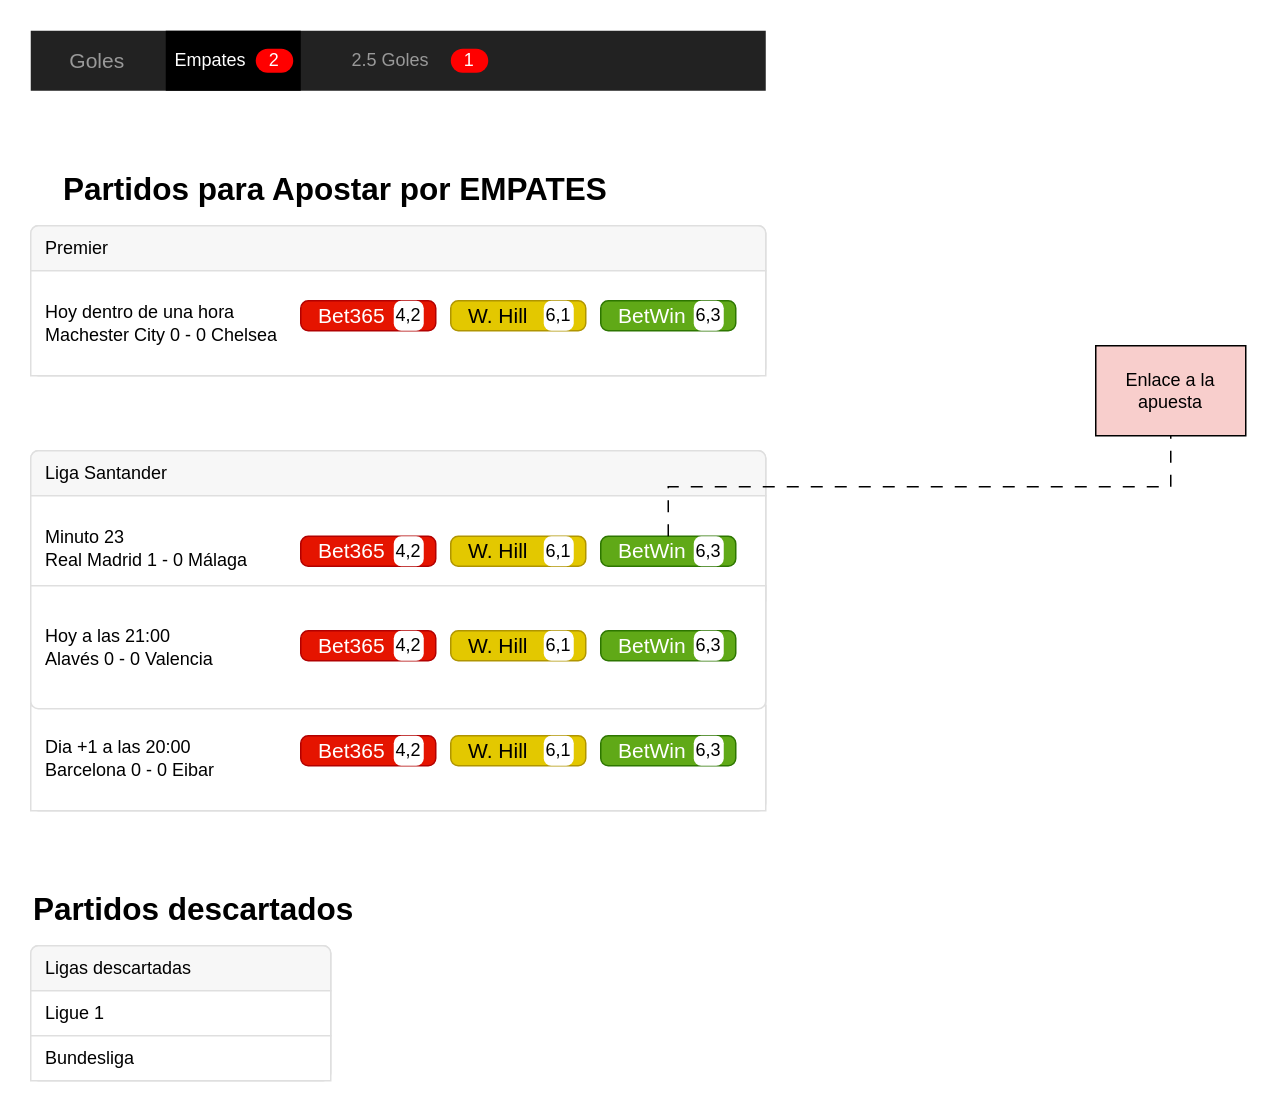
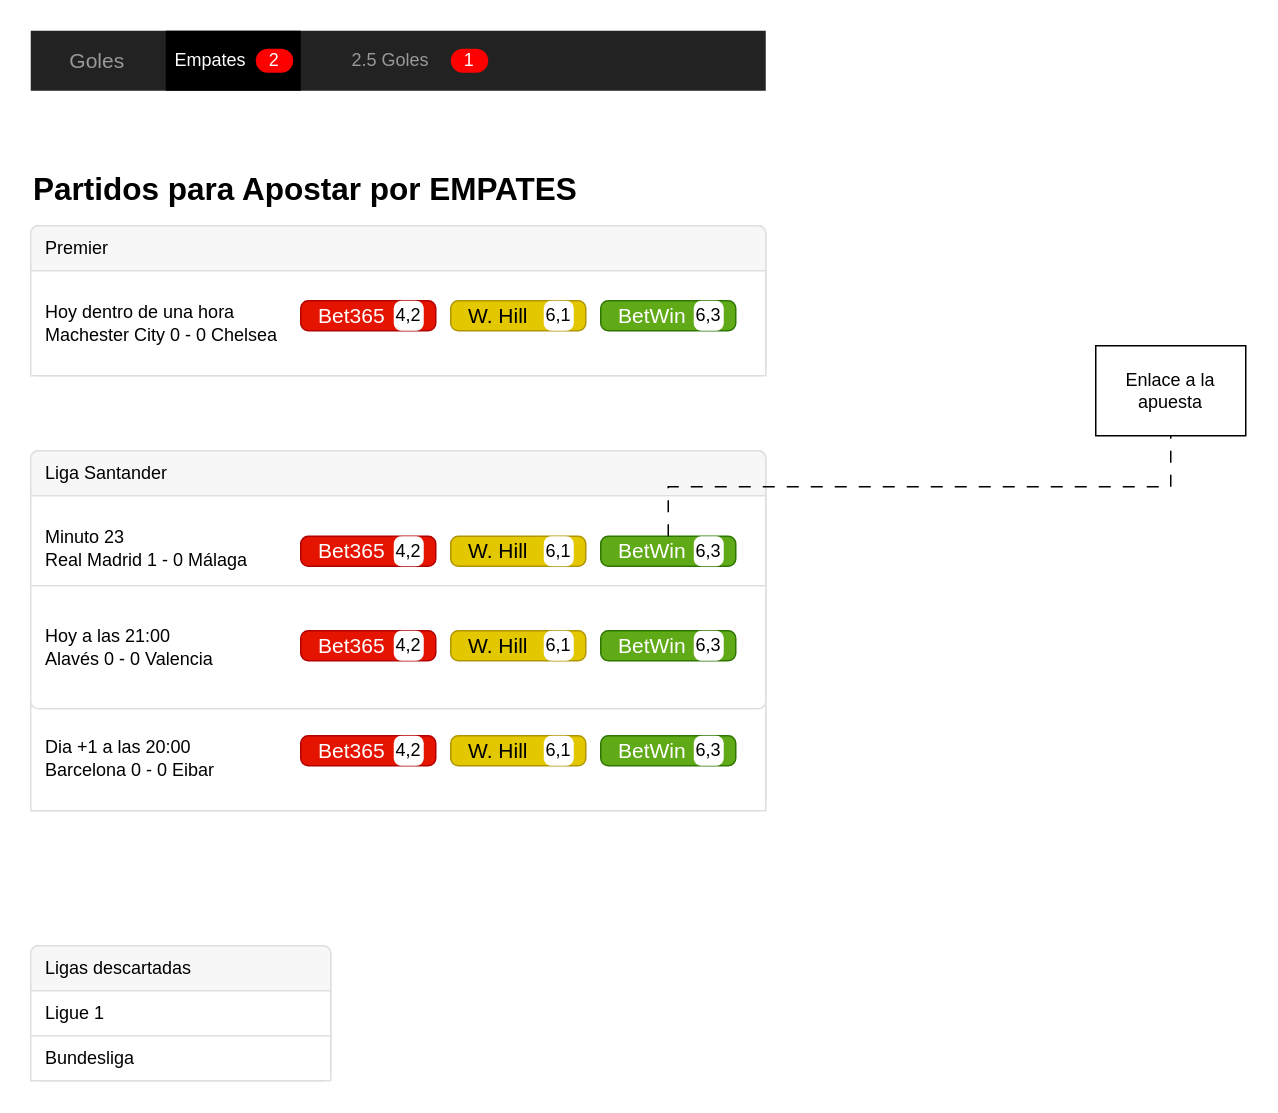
  <mxCell id="0" style=";html=1;" />
  <mxCell id="1" style=";html=1;" parent="0" />
  <mxCell id="2" value="" style="html=1;shadow=0;dashed=0;shape=mxgraph.bootstrap.rect;fillColor=#222222;strokeColor=none;whiteSpace=wrap;rounded=0;fontSize=12;fontColor=#000000;align=center;" parent="1" vertex="1"><mxGeometry x="20" y="20" width="490" height="40" as="geometry" /></mxCell>
  <mxCell id="3" value="Goles" style="html=1;shadow=0;dashed=0;fillColor=none;strokeColor=none;shape=mxgraph.bootstrap.rect;fontColor=#999999;fontSize=14;whiteSpace=wrap;" parent="2" vertex="1"><mxGeometry x="20" width="49" height="40" as="geometry" /></mxCell>
  <mxCell id="4" value="Empates" style="html=1;shadow=0;dashed=0;shape=mxgraph.bootstrap.rect;fillColor=#000000;strokeColor=none;fontColor=#ffffff;spacingRight=30;whiteSpace=wrap;" parent="2" vertex="1"><mxGeometry x="90" width="90" height="40" as="geometry" /></mxCell>
  <mxCell id="5" value="2" style="html=1;shadow=0;dashed=0;shape=mxgraph.bootstrap.rrect;rSize=8;fillColor=#ff0000;strokeColor=none;fontColor=#ffffff;whiteSpace=wrap;" parent="4" vertex="1"><mxGeometry x="1" y="0.5" width="25" height="16" relative="1" as="geometry"><mxPoint x="-30" y="-8" as="offset" /></mxGeometry></mxCell>
  <mxCell id="6" value="2.5 Goles" style="html=1;shadow=0;dashed=0;fillColor=none;strokeColor=none;shape=mxgraph.bootstrap.rect;fontColor=#999999;spacingRight=30;whiteSpace=wrap;" parent="2" vertex="1"><mxGeometry x="200.01" width="110" height="40" as="geometry" /></mxCell>
  <mxCell id="7" value="1" style="html=1;shadow=0;dashed=0;shape=mxgraph.bootstrap.rrect;rSize=8;fillColor=#ff0000;strokeColor=none;fontColor=#ffffff;whiteSpace=wrap;" parent="6" vertex="1"><mxGeometry x="1" y="0.5" width="25" height="16" relative="1" as="geometry"><mxPoint x="-30" y="-8" as="offset" /></mxGeometry></mxCell>
  <mxCell id="8" value="" style="html=1;shadow=0;dashed=0;shape=mxgraph.bootstrap.rrect;rSize=5;strokeColor=#DFDFDF;html=1;whiteSpace=wrap;fillColor=#FFFFFF;fontColor=#000000;" vertex="1" parent="1"><mxGeometry x="20" y="300" width="490" height="240" as="geometry" /></mxCell>
  <mxCell id="9" value="Liga Santander" style="html=1;shadow=0;dashed=0;shape=mxgraph.bootstrap.topButton;strokeColor=inherit;fillColor=#F7F7F7;rSize=5;perimeter=none;whiteSpace=wrap;resizeWidth=1;align=left;spacing=10;" vertex="1" parent="8"><mxGeometry width="490.0" height="30" relative="1" as="geometry" /></mxCell>
  <mxCell id="10" value="&lt;div&gt;Minuto 23&lt;br&gt;&lt;/div&gt;&lt;div&gt;Real Madrid 1 - 0 Málaga&amp;nbsp;&amp;nbsp;&amp;nbsp;&amp;nbsp; &lt;br&gt;&lt;/div&gt;" style="strokeColor=inherit;fillColor=inherit;gradientColor=inherit;fontColor=inherit;html=1;shadow=0;dashed=0;perimeter=none;whiteSpace=wrap;resizeWidth=1;align=left;spacing=10;" vertex="1" parent="8"><mxGeometry width="490" height="70" relative="1" as="geometry"><mxPoint y="30" as="offset" /></mxGeometry></mxCell>
  <mxCell id="11" value="&lt;div&gt;Dia +1 a las 20:00&lt;br&gt;&lt;/div&gt;&lt;div&gt;Barcelona 0 - 0 Eibar&lt;/div&gt;" style="strokeColor=inherit;fillColor=inherit;gradientColor=inherit;fontColor=inherit;html=1;shadow=0;dashed=0;perimeter=none;whiteSpace=wrap;resizeWidth=1;align=left;spacing=10;" vertex="1" parent="8"><mxGeometry width="490" height="70" relative="1" as="geometry"><mxPoint y="170" as="offset" /></mxGeometry></mxCell>
  <mxCell id="12" value="&lt;div&gt;Hoy a las 21:00&lt;br&gt;&lt;/div&gt;&lt;div&gt;Alavés 0 - 0 Valencia&lt;/div&gt;" style="strokeColor=inherit;fillColor=inherit;gradientColor=inherit;fontColor=inherit;html=1;shadow=0;dashed=0;shape=mxgraph.bootstrap.bottomButton;rSize=5;perimeter=none;whiteSpace=wrap;resizeWidth=1;resizeHeight=0;align=left;spacing=10;" vertex="1" parent="8"><mxGeometry y="1" width="490" height="82" relative="1" as="geometry"><mxPoint y="-150" as="offset" /></mxGeometry></mxCell>
  <mxCell id="13" value="Bet365" style="html=1;shadow=0;dashed=0;shape=mxgraph.bootstrap.rrect;rSize=5;strokeColor=#B20000;strokeWidth=1;fillColor=#e51400;whiteSpace=wrap;align=left;verticalAlign=middle;spacingLeft=10;fontStyle=0;fontSize=14;fontColor=#ffffff;" vertex="1" parent="8"><mxGeometry x="180" y="57" width="90" height="20" as="geometry" /></mxCell>
  <mxCell id="14" value="4,2" style="html=1;shadow=0;dashed=0;shape=mxgraph.bootstrap.rrect;rSize=5;strokeColor=none;strokeWidth=1;fillColor=#ffffff;fontColor=#000000;whiteSpace=wrap;align=center;verticalAlign=middle;fontSize=12;" vertex="1" parent="13"><mxGeometry x="1" y="0.5" width="20" height="20" relative="1" as="geometry"><mxPoint x="-28" y="-10" as="offset" /></mxGeometry></mxCell>
  <mxCell id="15" value="W. Hill" style="html=1;shadow=0;dashed=0;shape=mxgraph.bootstrap.rrect;rSize=5;strokeColor=#B09500;strokeWidth=1;fillColor=#e3c800;whiteSpace=wrap;align=left;verticalAlign=middle;spacingLeft=10;fontStyle=0;fontSize=14;fontColor=#000000;" vertex="1" parent="8"><mxGeometry x="280" y="57" width="90" height="20" as="geometry" /></mxCell>
  <mxCell id="16" value="6,1" style="html=1;shadow=0;dashed=0;shape=mxgraph.bootstrap.rrect;rSize=5;strokeColor=none;strokeWidth=1;fillColor=#ffffff;fontColor=#000000;whiteSpace=wrap;align=center;verticalAlign=middle;fontSize=12;" vertex="1" parent="15"><mxGeometry x="1" y="0.5" width="20" height="20" relative="1" as="geometry"><mxPoint x="-28" y="-10" as="offset" /></mxGeometry></mxCell>
  <mxCell id="17" value="BetWin" style="html=1;shadow=0;dashed=0;shape=mxgraph.bootstrap.rrect;rSize=5;strokeColor=#2D7600;strokeWidth=1;fillColor=#60a917;whiteSpace=wrap;align=left;verticalAlign=middle;spacingLeft=10;fontStyle=0;fontSize=14;fontColor=#ffffff;" vertex="1" parent="8"><mxGeometry x="380" y="57" width="90" height="20" as="geometry" /></mxCell>
  <mxCell id="18" value="6,3" style="html=1;shadow=0;dashed=0;shape=mxgraph.bootstrap.rrect;rSize=5;strokeColor=none;strokeWidth=1;fillColor=#ffffff;fontColor=#000000;whiteSpace=wrap;align=center;verticalAlign=middle;fontSize=12;" vertex="1" parent="17"><mxGeometry x="1" y="0.5" width="20" height="20" relative="1" as="geometry"><mxPoint x="-28" y="-10" as="offset" /></mxGeometry></mxCell>
  <mxCell id="19" value="Bet365" style="html=1;shadow=0;dashed=0;shape=mxgraph.bootstrap.rrect;rSize=5;strokeColor=#B20000;strokeWidth=1;fillColor=#e51400;whiteSpace=wrap;align=left;verticalAlign=middle;spacingLeft=10;fontStyle=0;fontSize=14;fontColor=#ffffff;" vertex="1" parent="8"><mxGeometry x="180" y="120" width="90" height="20" as="geometry" /></mxCell>
  <mxCell id="20" value="4,2" style="html=1;shadow=0;dashed=0;shape=mxgraph.bootstrap.rrect;rSize=5;strokeColor=none;strokeWidth=1;fillColor=#ffffff;fontColor=#000000;whiteSpace=wrap;align=center;verticalAlign=middle;fontSize=12;" vertex="1" parent="19"><mxGeometry x="1" y="0.5" width="20" height="20" relative="1" as="geometry"><mxPoint x="-28" y="-10" as="offset" /></mxGeometry></mxCell>
  <mxCell id="21" value="W. Hill" style="html=1;shadow=0;dashed=0;shape=mxgraph.bootstrap.rrect;rSize=5;strokeColor=#B09500;strokeWidth=1;fillColor=#e3c800;whiteSpace=wrap;align=left;verticalAlign=middle;spacingLeft=10;fontStyle=0;fontSize=14;fontColor=#000000;" vertex="1" parent="8"><mxGeometry x="280" y="120" width="90" height="20" as="geometry" /></mxCell>
  <mxCell id="22" value="6,1" style="html=1;shadow=0;dashed=0;shape=mxgraph.bootstrap.rrect;rSize=5;strokeColor=none;strokeWidth=1;fillColor=#ffffff;fontColor=#000000;whiteSpace=wrap;align=center;verticalAlign=middle;fontSize=12;" vertex="1" parent="21"><mxGeometry x="1" y="0.5" width="20" height="20" relative="1" as="geometry"><mxPoint x="-28" y="-10" as="offset" /></mxGeometry></mxCell>
  <mxCell id="23" value="BetWin" style="html=1;shadow=0;dashed=0;shape=mxgraph.bootstrap.rrect;rSize=5;strokeColor=#2D7600;strokeWidth=1;fillColor=#60a917;whiteSpace=wrap;align=left;verticalAlign=middle;spacingLeft=10;fontStyle=0;fontSize=14;fontColor=#ffffff;" vertex="1" parent="8"><mxGeometry x="380" y="120" width="90" height="20" as="geometry" /></mxCell>
  <mxCell id="24" value="6,3" style="html=1;shadow=0;dashed=0;shape=mxgraph.bootstrap.rrect;rSize=5;strokeColor=none;strokeWidth=1;fillColor=#ffffff;fontColor=#000000;whiteSpace=wrap;align=center;verticalAlign=middle;fontSize=12;" vertex="1" parent="23"><mxGeometry x="1" y="0.5" width="20" height="20" relative="1" as="geometry"><mxPoint x="-28" y="-10" as="offset" /></mxGeometry></mxCell>
  <mxCell id="25" value="Bet365" style="html=1;shadow=0;dashed=0;shape=mxgraph.bootstrap.rrect;rSize=5;strokeColor=#B20000;strokeWidth=1;fillColor=#e51400;whiteSpace=wrap;align=left;verticalAlign=middle;spacingLeft=10;fontStyle=0;fontSize=14;fontColor=#ffffff;" vertex="1" parent="8"><mxGeometry x="180" y="190" width="90" height="20" as="geometry" /></mxCell>
  <mxCell id="26" value="4,2" style="html=1;shadow=0;dashed=0;shape=mxgraph.bootstrap.rrect;rSize=5;strokeColor=none;strokeWidth=1;fillColor=#ffffff;fontColor=#000000;whiteSpace=wrap;align=center;verticalAlign=middle;fontSize=12;" vertex="1" parent="25"><mxGeometry x="1" y="0.5" width="20" height="20" relative="1" as="geometry"><mxPoint x="-28" y="-10" as="offset" /></mxGeometry></mxCell>
  <mxCell id="27" value="W. Hill" style="html=1;shadow=0;dashed=0;shape=mxgraph.bootstrap.rrect;rSize=5;strokeColor=#B09500;strokeWidth=1;fillColor=#e3c800;whiteSpace=wrap;align=left;verticalAlign=middle;spacingLeft=10;fontStyle=0;fontSize=14;fontColor=#000000;" vertex="1" parent="8"><mxGeometry x="280" y="190" width="90" height="20" as="geometry" /></mxCell>
  <mxCell id="28" value="6,1" style="html=1;shadow=0;dashed=0;shape=mxgraph.bootstrap.rrect;rSize=5;strokeColor=none;strokeWidth=1;fillColor=#ffffff;fontColor=#000000;whiteSpace=wrap;align=center;verticalAlign=middle;fontSize=12;" vertex="1" parent="27"><mxGeometry x="1" y="0.5" width="20" height="20" relative="1" as="geometry"><mxPoint x="-28" y="-10" as="offset" /></mxGeometry></mxCell>
  <mxCell id="29" value="BetWin" style="html=1;shadow=0;dashed=0;shape=mxgraph.bootstrap.rrect;rSize=5;strokeColor=#2D7600;strokeWidth=1;fillColor=#60a917;whiteSpace=wrap;align=left;verticalAlign=middle;spacingLeft=10;fontStyle=0;fontSize=14;fontColor=#ffffff;" vertex="1" parent="8"><mxGeometry x="380" y="190" width="90" height="20" as="geometry" /></mxCell>
  <mxCell id="30" value="6,3" style="html=1;shadow=0;dashed=0;shape=mxgraph.bootstrap.rrect;rSize=5;strokeColor=none;strokeWidth=1;fillColor=#ffffff;fontColor=#000000;whiteSpace=wrap;align=center;verticalAlign=middle;fontSize=12;" vertex="1" parent="29"><mxGeometry x="1" y="0.5" width="20" height="20" relative="1" as="geometry"><mxPoint x="-28" y="-10" as="offset" /></mxGeometry></mxCell>
  <mxCell id="31" value="" style="html=1;shadow=0;dashed=0;shape=mxgraph.bootstrap.rrect;rSize=5;strokeColor=#DFDFDF;html=1;whiteSpace=wrap;fillColor=#FFFFFF;fontColor=#000000;" vertex="1" parent="1"><mxGeometry x="20" y="150" width="490" height="100" as="geometry" /></mxCell>
  <mxCell id="32" value="Premier" style="html=1;shadow=0;dashed=0;shape=mxgraph.bootstrap.topButton;strokeColor=inherit;fillColor=#F7F7F7;rSize=5;perimeter=none;whiteSpace=wrap;resizeWidth=1;align=left;spacing=10;" vertex="1" parent="31"><mxGeometry width="490.0" height="30" relative="1" as="geometry" /></mxCell>
  <mxCell id="33" value="&lt;div&gt;Hoy dentro de una hora&lt;br&gt;&lt;/div&gt;&lt;div&gt;Machester City 0 - 0 Chelsea&lt;/div&gt;" style="strokeColor=inherit;fillColor=inherit;gradientColor=inherit;fontColor=inherit;html=1;shadow=0;dashed=0;perimeter=none;whiteSpace=wrap;resizeWidth=1;align=left;spacing=10;" vertex="1" parent="31"><mxGeometry width="490" height="70" relative="1" as="geometry"><mxPoint y="30" as="offset" /></mxGeometry></mxCell>
  <mxCell id="34" value="Bet365" style="html=1;shadow=0;dashed=0;shape=mxgraph.bootstrap.rrect;rSize=5;strokeColor=#B20000;strokeWidth=1;fillColor=#e51400;whiteSpace=wrap;align=left;verticalAlign=middle;spacingLeft=10;fontStyle=0;fontSize=14;fontColor=#ffffff;" vertex="1" parent="31"><mxGeometry x="180" y="50" width="90" height="20" as="geometry" /></mxCell>
  <mxCell id="35" value="4,2" style="html=1;shadow=0;dashed=0;shape=mxgraph.bootstrap.rrect;rSize=5;strokeColor=none;strokeWidth=1;fillColor=#ffffff;fontColor=#000000;whiteSpace=wrap;align=center;verticalAlign=middle;fontSize=12;" vertex="1" parent="34"><mxGeometry x="1" y="0.5" width="20" height="20" relative="1" as="geometry"><mxPoint x="-28" y="-10" as="offset" /></mxGeometry></mxCell>
  <mxCell id="36" value="W. Hill" style="html=1;shadow=0;dashed=0;shape=mxgraph.bootstrap.rrect;rSize=5;strokeColor=#B09500;strokeWidth=1;fillColor=#e3c800;whiteSpace=wrap;align=left;verticalAlign=middle;spacingLeft=10;fontStyle=0;fontSize=14;fontColor=#000000;" vertex="1" parent="31"><mxGeometry x="280" y="50" width="90" height="20" as="geometry" /></mxCell>
  <mxCell id="37" value="6,1" style="html=1;shadow=0;dashed=0;shape=mxgraph.bootstrap.rrect;rSize=5;strokeColor=none;strokeWidth=1;fillColor=#ffffff;fontColor=#000000;whiteSpace=wrap;align=center;verticalAlign=middle;fontSize=12;" vertex="1" parent="36"><mxGeometry x="1" y="0.5" width="20" height="20" relative="1" as="geometry"><mxPoint x="-28" y="-10" as="offset" /></mxGeometry></mxCell>
  <mxCell id="38" value="BetWin" style="html=1;shadow=0;dashed=0;shape=mxgraph.bootstrap.rrect;rSize=5;strokeColor=#2D7600;strokeWidth=1;fillColor=#60a917;whiteSpace=wrap;align=left;verticalAlign=middle;spacingLeft=10;fontStyle=0;fontSize=14;fontColor=#ffffff;" vertex="1" parent="31"><mxGeometry x="380" y="50" width="90" height="20" as="geometry" /></mxCell>
  <mxCell id="39" value="6,3" style="html=1;shadow=0;dashed=0;shape=mxgraph.bootstrap.rrect;rSize=5;strokeColor=none;strokeWidth=1;fillColor=#ffffff;fontColor=#000000;whiteSpace=wrap;align=center;verticalAlign=middle;fontSize=12;" vertex="1" parent="38"><mxGeometry x="1" y="0.5" width="20" height="20" relative="1" as="geometry"><mxPoint x="-28" y="-10" as="offset" /></mxGeometry></mxCell>
  <mxCell id="40" value="" style="html=1;shadow=0;dashed=0;shape=mxgraph.bootstrap.rrect;rSize=5;strokeColor=#DFDFDF;html=1;whiteSpace=wrap;fillColor=#FFFFFF;fontColor=#000000;" vertex="1" parent="1"><mxGeometry x="20" y="630" width="200" height="90" as="geometry" /></mxCell>
  <mxCell id="41" value="Ligas descartadas" style="html=1;shadow=0;dashed=0;shape=mxgraph.bootstrap.topButton;strokeColor=inherit;fillColor=#F7F7F7;rSize=5;perimeter=none;whiteSpace=wrap;resizeWidth=1;align=left;spacing=10;" vertex="1" parent="40"><mxGeometry width="200" height="30" relative="1" as="geometry" /></mxCell>
  <mxCell id="42" value="Ligue 1" style="strokeColor=inherit;fillColor=inherit;gradientColor=inherit;fontColor=inherit;html=1;shadow=0;dashed=0;perimeter=none;whiteSpace=wrap;resizeWidth=1;align=left;spacing=10;" vertex="1" parent="40"><mxGeometry width="200" height="30" relative="1" as="geometry"><mxPoint y="30" as="offset" /></mxGeometry></mxCell>
  <mxCell id="43" value="Bundesliga" style="strokeColor=inherit;fillColor=inherit;gradientColor=inherit;fontColor=inherit;html=1;shadow=0;dashed=0;perimeter=none;whiteSpace=wrap;resizeWidth=1;align=left;spacing=10;" vertex="1" parent="40"><mxGeometry width="200" height="30" relative="1" as="geometry"><mxPoint y="60" as="offset" /></mxGeometry></mxCell>
- <mxCell id="44" value="&lt;div align=&quot;left&quot;&gt;&lt;font style=&quot;font-size: 21px;&quot;&gt;&lt;b&gt;Partidos para Apostar por EMPATES&lt;/b&gt;&lt;/font&gt;&lt;/div&gt;" style="text;html=1;strokeColor=none;fillColor=none;align=left;verticalAlign=middle;whiteSpace=wrap;rounded=0;" vertex="1" parent="1"><mxGeometry x="40" y="110" width="430" height="30" as="geometry" /></mxCell>
- <mxCell id="45" value="&lt;div align=&quot;left&quot;&gt;&lt;font style=&quot;font-size: 21px;&quot;&gt;&lt;b&gt;Partidos descartados&lt;br&gt;&lt;/b&gt;&lt;/font&gt;&lt;/div&gt;" style="text;html=1;strokeColor=none;fillColor=none;align=left;verticalAlign=middle;whiteSpace=wrap;rounded=0;" vertex="1" parent="1"><mxGeometry x="20" y="590" width="430" height="30" as="geometry" /></mxCell>
- <mxCell id="46" value="Enlace a la apuesta" style="whiteSpace=wrap;html=1;align=center;verticalAlign=middle;treeFolding=1;treeMoving=1;newEdgeStyle={&quot;edgeStyle&quot;:&quot;elbowEdgeStyle&quot;,&quot;startArrow&quot;:&quot;none&quot;,&quot;endArrow&quot;:&quot;none&quot;};fillColor=#f8cecc;" vertex="1" parent="1"><mxGeometry x="730" y="230" width="100" height="60" as="geometry" /></mxCell>
+ <mxCell id="44" value="&lt;div align=&quot;left&quot;&gt;&lt;font style=&quot;font-size: 21px;&quot;&gt;&lt;b&gt;Partidos para Apostar por EMPATES&lt;/b&gt;&lt;/font&gt;&lt;/div&gt;" style="text;html=1;strokeColor=none;fillColor=none;align=left;verticalAlign=middle;whiteSpace=wrap;rounded=0;" vertex="1" parent="1"><mxGeometry x="20" y="110" width="430" height="30" as="geometry" /></mxCell>
+ <mxCell id="46" value="Enlace a la apuesta" style="whiteSpace=wrap;html=1;align=center;verticalAlign=middle;treeFolding=1;treeMoving=1;newEdgeStyle={&quot;edgeStyle&quot;:&quot;elbowEdgeStyle&quot;,&quot;startArrow&quot;:&quot;none&quot;,&quot;endArrow&quot;:&quot;none&quot;};" vertex="1" parent="1"><mxGeometry x="730" y="230" width="100" height="60" as="geometry" /></mxCell>
  <mxCell id="47" value="" style="edgeStyle=elbowEdgeStyle;elbow=vertical;sourcePerimeterSpacing=0;targetPerimeterSpacing=0;startArrow=none;endArrow=none;rounded=0;curved=0;dashed=1;dashPattern=8 8;" edge="1" target="46" parent="1" source="17"><mxGeometry relative="1" as="geometry"><mxPoint x="540" y="290" as="sourcePoint" /></mxGeometry></mxCell>
